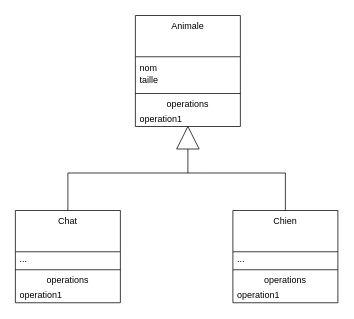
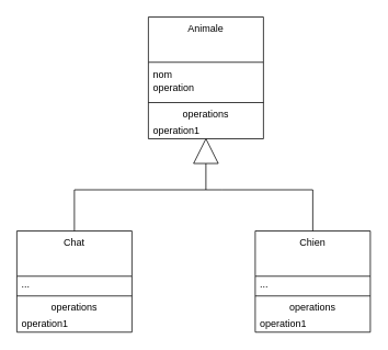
  <mxCell id="0" />
  <mxCell id="1" parent="0" />
  <mxCell id="2" value="Animale" style="swimlane;fontStyle=0;align=center;verticalAlign=top;childLayout=stackLayout;horizontal=1;startSize=55;horizontalStack=0;resizeParent=1;resizeParentMax=0;resizeLast=0;collapsible=0;marginBottom=0;html=1;whiteSpace=wrap;" vertex="1" parent="1"><mxGeometry x="180" y="20" width="140" height="148" as="geometry" /></mxCell>
- <mxCell id="3" value="&lt;div&gt;nom&lt;/div&gt;&lt;div&gt;taille&lt;/div&gt;" style="text;html=1;strokeColor=none;fillColor=none;align=left;verticalAlign=middle;spacingLeft=4;spacingRight=4;overflow=hidden;rotatable=0;points=[[0,0.5],[1,0.5]];portConstraint=eastwest;whiteSpace=wrap;" vertex="1" parent="2"><mxGeometry y="55" width="140" height="45" as="geometry" /></mxCell>
+ <mxCell id="3" value="&lt;div&gt;nom&lt;/div&gt;&lt;div&gt;operation&lt;/div&gt;" style="text;html=1;strokeColor=none;fillColor=none;align=left;verticalAlign=middle;spacingLeft=4;spacingRight=4;overflow=hidden;rotatable=0;points=[[0,0.5],[1,0.5]];portConstraint=eastwest;whiteSpace=wrap;" vertex="1" parent="2"><mxGeometry y="55" width="140" height="45" as="geometry" /></mxCell>
  <mxCell id="4" value="" style="line;strokeWidth=1;fillColor=none;align=left;verticalAlign=middle;spacingTop=-1;spacingLeft=3;spacingRight=3;rotatable=0;labelPosition=right;points=[];portConstraint=eastwest;" vertex="1" parent="2"><mxGeometry y="100" width="140" height="8" as="geometry" /></mxCell>
  <mxCell id="5" value="operations" style="text;html=1;strokeColor=none;fillColor=none;align=center;verticalAlign=middle;spacingLeft=4;spacingRight=4;overflow=hidden;rotatable=0;points=[[0,0.5],[1,0.5]];portConstraint=eastwest;whiteSpace=wrap;" vertex="1" parent="2"><mxGeometry y="108" width="140" height="20" as="geometry" /></mxCell>
  <mxCell id="6" value="operation1" style="text;html=1;strokeColor=none;fillColor=none;align=left;verticalAlign=middle;spacingLeft=4;spacingRight=4;overflow=hidden;rotatable=0;points=[[0,0.5],[1,0.5]];portConstraint=eastwest;whiteSpace=wrap;" vertex="1" parent="2"><mxGeometry y="128" width="140" height="20" as="geometry" /></mxCell>
  <mxCell id="7" value="Chien" style="swimlane;fontStyle=0;align=center;verticalAlign=top;childLayout=stackLayout;horizontal=1;startSize=55;horizontalStack=0;resizeParent=1;resizeParentMax=0;resizeLast=0;collapsible=0;marginBottom=0;html=1;whiteSpace=wrap;" vertex="1" parent="1"><mxGeometry x="310" y="280" width="140" height="123" as="geometry" /></mxCell>
  <mxCell id="8" value="..." style="text;html=1;strokeColor=none;fillColor=none;align=left;verticalAlign=middle;spacingLeft=4;spacingRight=4;overflow=hidden;rotatable=0;points=[[0,0.5],[1,0.5]];portConstraint=eastwest;whiteSpace=wrap;" vertex="1" parent="7"><mxGeometry y="55" width="140" height="20" as="geometry" /></mxCell>
  <mxCell id="9" value="" style="line;strokeWidth=1;fillColor=none;align=left;verticalAlign=middle;spacingTop=-1;spacingLeft=3;spacingRight=3;rotatable=0;labelPosition=right;points=[];portConstraint=eastwest;" vertex="1" parent="7"><mxGeometry y="75" width="140" height="8" as="geometry" /></mxCell>
  <mxCell id="10" value="operations" style="text;html=1;strokeColor=none;fillColor=none;align=center;verticalAlign=middle;spacingLeft=4;spacingRight=4;overflow=hidden;rotatable=0;points=[[0,0.5],[1,0.5]];portConstraint=eastwest;whiteSpace=wrap;" vertex="1" parent="7"><mxGeometry y="83" width="140" height="20" as="geometry" /></mxCell>
  <mxCell id="11" value="operation1" style="text;html=1;strokeColor=none;fillColor=none;align=left;verticalAlign=middle;spacingLeft=4;spacingRight=4;overflow=hidden;rotatable=0;points=[[0,0.5],[1,0.5]];portConstraint=eastwest;whiteSpace=wrap;" vertex="1" parent="7"><mxGeometry y="103" width="140" height="20" as="geometry" /></mxCell>
  <mxCell id="12" value="Chat" style="swimlane;fontStyle=0;align=center;verticalAlign=top;childLayout=stackLayout;horizontal=1;startSize=55;horizontalStack=0;resizeParent=1;resizeParentMax=0;resizeLast=0;collapsible=0;marginBottom=0;html=1;whiteSpace=wrap;" vertex="1" parent="1"><mxGeometry x="20" y="280" width="140" height="123" as="geometry" /></mxCell>
  <mxCell id="13" value="..." style="text;html=1;strokeColor=none;fillColor=none;align=left;verticalAlign=middle;spacingLeft=4;spacingRight=4;overflow=hidden;rotatable=0;points=[[0,0.5],[1,0.5]];portConstraint=eastwest;whiteSpace=wrap;" vertex="1" parent="12"><mxGeometry y="55" width="140" height="20" as="geometry" /></mxCell>
  <mxCell id="14" value="" style="line;strokeWidth=1;fillColor=none;align=left;verticalAlign=middle;spacingTop=-1;spacingLeft=3;spacingRight=3;rotatable=0;labelPosition=right;points=[];portConstraint=eastwest;" vertex="1" parent="12"><mxGeometry y="75" width="140" height="8" as="geometry" /></mxCell>
  <mxCell id="15" value="operations" style="text;html=1;strokeColor=none;fillColor=none;align=center;verticalAlign=middle;spacingLeft=4;spacingRight=4;overflow=hidden;rotatable=0;points=[[0,0.5],[1,0.5]];portConstraint=eastwest;whiteSpace=wrap;" vertex="1" parent="12"><mxGeometry y="83" width="140" height="20" as="geometry" /></mxCell>
  <mxCell id="16" value="operation1" style="text;html=1;strokeColor=none;fillColor=none;align=left;verticalAlign=middle;spacingLeft=4;spacingRight=4;overflow=hidden;rotatable=0;points=[[0,0.5],[1,0.5]];portConstraint=eastwest;whiteSpace=wrap;" vertex="1" parent="12"><mxGeometry y="103" width="140" height="20" as="geometry" /></mxCell>
  <mxCell id="17" value="" style="triangle;whiteSpace=wrap;html=1;rotation=-90;" vertex="1" parent="1"><mxGeometry x="235" y="168" width="30" height="30" as="geometry" /></mxCell>
  <mxCell id="18" value="" style="endArrow=none;html=1;rounded=0;exitX=0.5;exitY=0;exitDx=0;exitDy=0;" edge="1" parent="1" source="7"><mxGeometry width="50" height="50" relative="1" as="geometry"><mxPoint x="330" y="260" as="sourcePoint" /><mxPoint x="380" y="230" as="targetPoint" /></mxGeometry></mxCell>
  <mxCell id="19" value="" style="endArrow=none;html=1;rounded=0;exitX=0.5;exitY=0;exitDx=0;exitDy=0;" edge="1" parent="1" source="12"><mxGeometry width="50" height="50" relative="1" as="geometry"><mxPoint x="40" y="260" as="sourcePoint" /><mxPoint x="90" y="230" as="targetPoint" /><Array as="points" /></mxGeometry></mxCell>
  <mxCell id="20" value="" style="endArrow=none;html=1;rounded=0;" edge="1" parent="1"><mxGeometry width="50" height="50" relative="1" as="geometry"><mxPoint x="90" y="230" as="sourcePoint" /><mxPoint x="380" y="230" as="targetPoint" /><Array as="points"><mxPoint x="270" y="230" /></Array></mxGeometry></mxCell>
  <mxCell id="21" value="" style="endArrow=none;html=1;rounded=0;entryX=0;entryY=0.5;entryDx=0;entryDy=0;" edge="1" parent="1" target="17"><mxGeometry width="50" height="50" relative="1" as="geometry"><mxPoint x="250" y="230" as="sourcePoint" /><mxPoint x="380" y="210" as="targetPoint" /></mxGeometry></mxCell>
